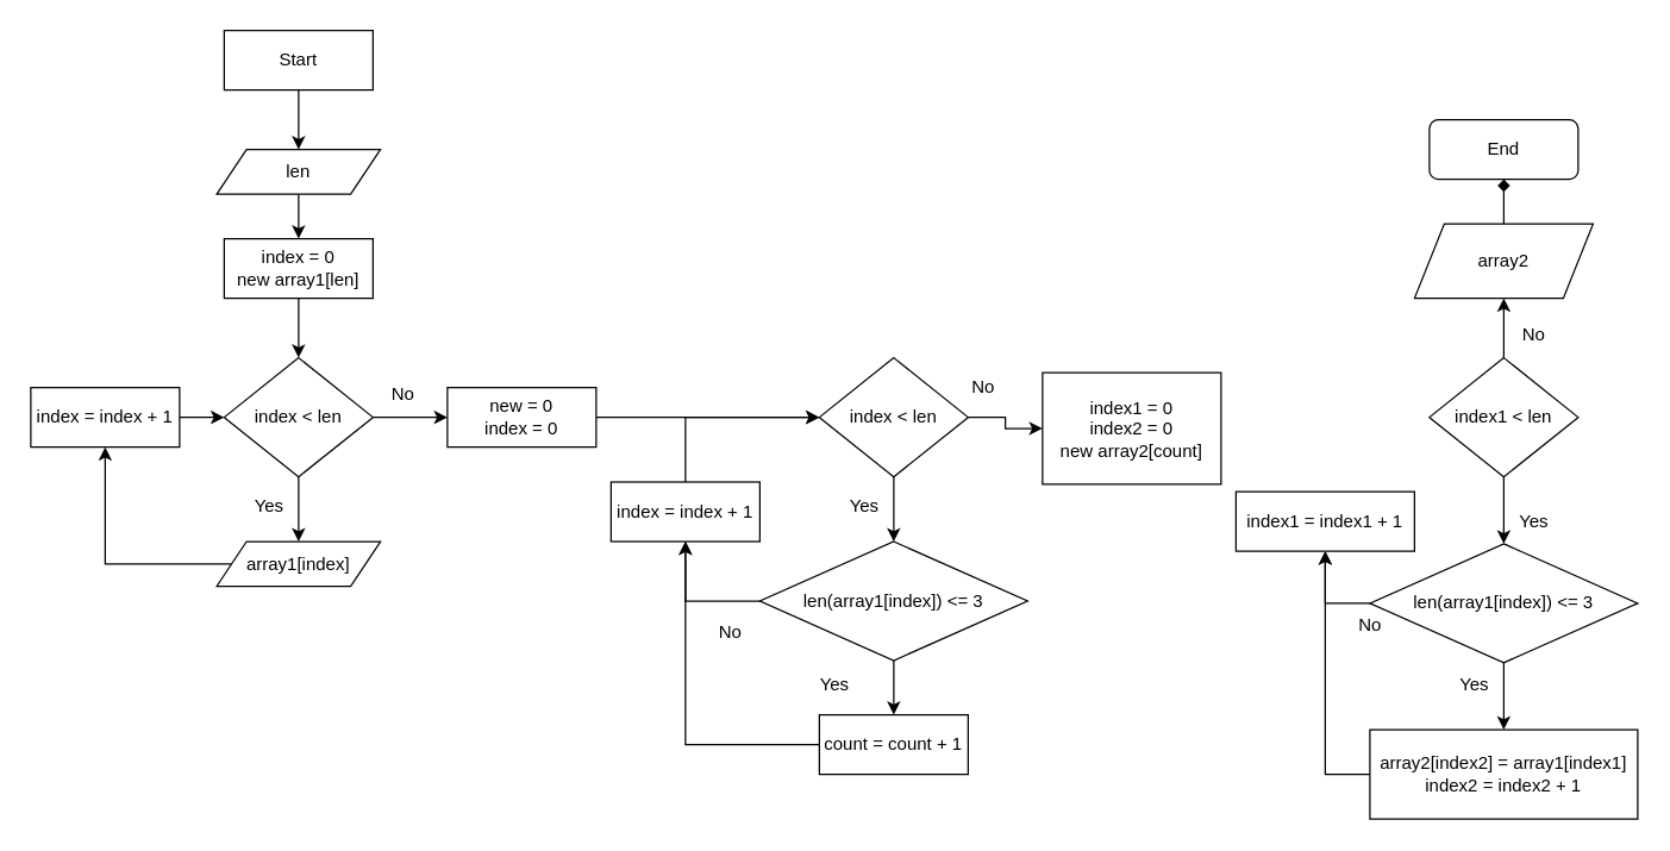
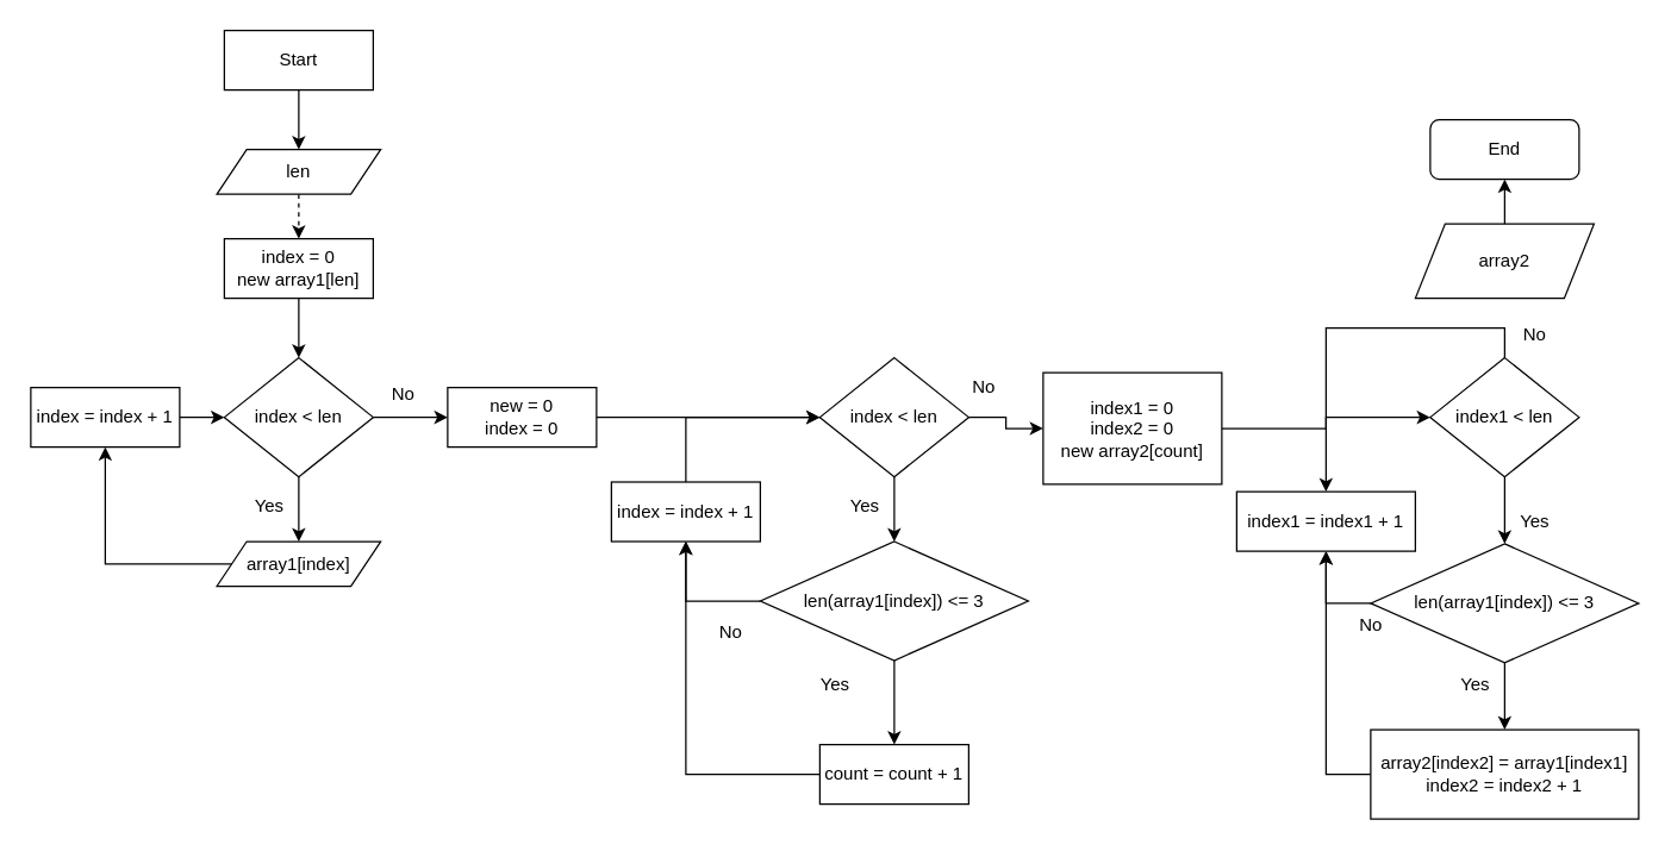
  <mxCell id="0" />
  <mxCell id="1" parent="0" />
  <mxCell id="2" style="edgeStyle=orthogonalEdgeStyle;rounded=0;orthogonalLoop=1;jettySize=auto;html=1;exitX=0.5;exitY=1;exitDx=0;exitDy=0;entryX=0.5;entryY=0;entryDx=0;entryDy=0;" edge="1" parent="1" source="3"><mxGeometry relative="1" as="geometry"><mxPoint x="200" y="100" as="targetPoint" /></mxGeometry></mxCell>
  <mxCell id="3" value="Start" style="whiteSpace=wrap;html=1;rounded=0;" vertex="1" parent="1"><mxGeometry x="150" y="20" width="100" height="40" as="geometry" /></mxCell>
  <mxCell id="4" value="" style="edgeStyle=orthogonalEdgeStyle;rounded=0;orthogonalLoop=1;jettySize=auto;html=1;" edge="1" parent="1" source="5" target="10"><mxGeometry relative="1" as="geometry" /></mxCell>
  <mxCell id="5" value="index = 0&lt;br&gt;new array1[len]" style="rounded=0;whiteSpace=wrap;html=1;" vertex="1" parent="1"><mxGeometry x="150" y="160" width="100" height="40" as="geometry" /></mxCell>
- <mxCell id="6" style="edgeStyle=orthogonalEdgeStyle;rounded=0;orthogonalLoop=1;jettySize=auto;html=1;exitX=0.5;exitY=1;exitDx=0;exitDy=0;entryX=0.5;entryY=0;entryDx=0;entryDy=0;" edge="1" parent="1" source="7" target="5"><mxGeometry relative="1" as="geometry" /></mxCell>
+ <mxCell id="6" style="edgeStyle=orthogonalEdgeStyle;rounded=0;orthogonalLoop=1;jettySize=auto;html=1;exitX=0.5;exitY=1;exitDx=0;exitDy=0;entryX=0.5;entryY=0;entryDx=0;entryDy=0;dashed=1;" edge="1" parent="1" source="7" target="5"><mxGeometry relative="1" as="geometry" /></mxCell>
  <mxCell id="7" value="len" style="shape=parallelogram;perimeter=parallelogramPerimeter;whiteSpace=wrap;html=1;fixedSize=1;" vertex="1" parent="1"><mxGeometry x="145" y="100" width="110" height="30" as="geometry" /></mxCell>
  <mxCell id="8" value="" style="edgeStyle=orthogonalEdgeStyle;rounded=0;orthogonalLoop=1;jettySize=auto;html=1;" edge="1" parent="1" source="10" target="14"><mxGeometry relative="1" as="geometry" /></mxCell>
  <mxCell id="9" style="edgeStyle=orthogonalEdgeStyle;rounded=0;orthogonalLoop=1;jettySize=auto;html=1;exitX=1;exitY=0.5;exitDx=0;exitDy=0;entryX=0;entryY=0.5;entryDx=0;entryDy=0;" edge="1" parent="1" source="10" target="17"><mxGeometry relative="1" as="geometry" /></mxCell>
  <mxCell id="10" value="index &amp;lt; len" style="rhombus;whiteSpace=wrap;html=1;" vertex="1" parent="1"><mxGeometry x="150" y="240" width="100" height="80" as="geometry" /></mxCell>
  <mxCell id="11" value="" style="edgeStyle=orthogonalEdgeStyle;rounded=0;orthogonalLoop=1;jettySize=auto;html=1;" edge="1" parent="1" source="12" target="10"><mxGeometry relative="1" as="geometry" /></mxCell>
  <mxCell id="12" value="index = index + 1" style="rounded=0;whiteSpace=wrap;html=1;" vertex="1" parent="1"><mxGeometry x="20" y="260" width="100" height="40" as="geometry" /></mxCell>
  <mxCell id="13" style="edgeStyle=orthogonalEdgeStyle;rounded=0;orthogonalLoop=1;jettySize=auto;html=1;exitX=0;exitY=0.5;exitDx=0;exitDy=0;entryX=0.5;entryY=1;entryDx=0;entryDy=0;" edge="1" parent="1" source="14" target="12"><mxGeometry relative="1" as="geometry" /></mxCell>
  <mxCell id="14" value="array1[index]" style="shape=parallelogram;perimeter=parallelogramPerimeter;whiteSpace=wrap;html=1;fixedSize=1;" vertex="1" parent="1"><mxGeometry x="145" y="363.5" width="110" height="30" as="geometry" /></mxCell>
  <mxCell id="15" value="Yes" style="text;html=1;align=center;verticalAlign=middle;resizable=0;points=[];autosize=1;strokeColor=none;fillColor=none;" vertex="1" parent="1"><mxGeometry x="160" y="325" width="40" height="30" as="geometry" /></mxCell>
  <mxCell id="16" value="" style="edgeStyle=orthogonalEdgeStyle;rounded=0;orthogonalLoop=1;jettySize=auto;html=1;" edge="1" parent="1" source="17" target="20"><mxGeometry relative="1" as="geometry" /></mxCell>
  <mxCell id="17" value="new = 0&lt;br&gt;index = 0" style="rounded=0;whiteSpace=wrap;html=1;" vertex="1" parent="1"><mxGeometry x="300" y="260" width="100" height="40" as="geometry" /></mxCell>
  <mxCell id="18" value="" style="edgeStyle=orthogonalEdgeStyle;rounded=0;orthogonalLoop=1;jettySize=auto;html=1;" edge="1" parent="1" source="20" target="23"><mxGeometry relative="1" as="geometry" /></mxCell>
  <mxCell id="19" value="" style="edgeStyle=orthogonalEdgeStyle;rounded=0;orthogonalLoop=1;jettySize=auto;html=1;" edge="1" parent="1" source="20" target="31"><mxGeometry relative="1" as="geometry" /></mxCell>
  <mxCell id="20" value="index &amp;lt; len" style="rhombus;whiteSpace=wrap;html=1;" vertex="1" parent="1"><mxGeometry x="550" y="240" width="100" height="80" as="geometry" /></mxCell>
  <mxCell id="21" value="" style="edgeStyle=orthogonalEdgeStyle;rounded=0;orthogonalLoop=1;jettySize=auto;html=1;" edge="1" parent="1" source="23" target="25"><mxGeometry relative="1" as="geometry" /></mxCell>
  <mxCell id="22" style="edgeStyle=orthogonalEdgeStyle;rounded=0;orthogonalLoop=1;jettySize=auto;html=1;exitX=0;exitY=0.5;exitDx=0;exitDy=0;entryX=0.5;entryY=1;entryDx=0;entryDy=0;" edge="1" parent="1" source="23" target="39"><mxGeometry relative="1" as="geometry" /></mxCell>
  <mxCell id="23" value="len(array1[index]) &amp;lt;= 3" style="rhombus;whiteSpace=wrap;html=1;" vertex="1" parent="1"><mxGeometry x="510" y="363.5" width="180" height="80" as="geometry" /></mxCell>
  <mxCell id="24" value="" style="edgeStyle=orthogonalEdgeStyle;rounded=0;orthogonalLoop=1;jettySize=auto;html=1;entryX=0.5;entryY=1;entryDx=0;entryDy=0;" edge="1" parent="1" source="25" target="39"><mxGeometry relative="1" as="geometry" /></mxCell>
- <mxCell id="25" value="count = count + 1" style="rounded=0;whiteSpace=wrap;html=1;" vertex="1" parent="1"><mxGeometry x="550" y="480" width="100" height="40" as="geometry" /></mxCell>
+ <mxCell id="25" value="count = count + 1" style="rounded=0;whiteSpace=wrap;html=1;" vertex="1" parent="1"><mxGeometry x="550" y="500" width="100" height="40" as="geometry" /></mxCell>
  <mxCell id="26" value="Yes" style="text;html=1;align=center;verticalAlign=middle;resizable=0;points=[];autosize=1;strokeColor=none;fillColor=none;" vertex="1" parent="1"><mxGeometry x="540" y="445" width="40" height="30" as="geometry" /></mxCell>
  <mxCell id="27" value="No" style="text;html=1;align=center;verticalAlign=middle;resizable=0;points=[];autosize=1;strokeColor=none;fillColor=none;" vertex="1" parent="1"><mxGeometry x="470" y="410" width="40" height="30" as="geometry" /></mxCell>
  <mxCell id="28" value="No" style="text;html=1;align=center;verticalAlign=middle;resizable=0;points=[];autosize=1;strokeColor=none;fillColor=none;" vertex="1" parent="1"><mxGeometry x="250" y="250" width="40" height="30" as="geometry" /></mxCell>
  <mxCell id="29" value="Yes" style="text;html=1;align=center;verticalAlign=middle;resizable=0;points=[];autosize=1;strokeColor=none;fillColor=none;" vertex="1" parent="1"><mxGeometry x="560" y="325" width="40" height="30" as="geometry" /></mxCell>
+ <mxCell id="30" value="" style="edgeStyle=orthogonalEdgeStyle;rounded=0;orthogonalLoop=1;jettySize=auto;html=1;exitX=1;exitY=0.5;exitDx=0;exitDy=0;" edge="1" parent="1" source="31" target="34"><mxGeometry relative="1" as="geometry"><mxPoint x="910" y="280" as="sourcePoint" /></mxGeometry></mxCell>
  <mxCell id="31" value="index1 = 0&lt;br&gt;index2 = 0&lt;br&gt;new array2[count]" style="rounded=0;whiteSpace=wrap;html=1;" vertex="1" parent="1"><mxGeometry x="700" y="250" width="120" height="75" as="geometry" /></mxCell>
  <mxCell id="32" value="" style="edgeStyle=orthogonalEdgeStyle;rounded=0;orthogonalLoop=1;jettySize=auto;html=1;" edge="1" parent="1" source="34" target="37"><mxGeometry relative="1" as="geometry" /></mxCell>
- <mxCell id="33" style="edgeStyle=orthogonalEdgeStyle;rounded=0;orthogonalLoop=1;jettySize=auto;html=1;exitX=0.5;exitY=0;exitDx=0;exitDy=0;entryX=0.5;entryY=1;entryDx=0;entryDy=0;" edge="1" parent="1" source="34" target="50"><mxGeometry relative="1" as="geometry" /></mxCell>
+ <mxCell id="33" style="edgeStyle=orthogonalEdgeStyle;rounded=0;orthogonalLoop=1;jettySize=auto;html=1;exitX=0.5;exitY=0;exitDx=0;exitDy=0;" edge="1" parent="1" source="34" target="40"><mxGeometry relative="1" as="geometry" /></mxCell>
  <mxCell id="34" value="index1 &amp;lt; len" style="rhombus;whiteSpace=wrap;html=1;" vertex="1" parent="1"><mxGeometry x="960" y="240" width="100" height="80" as="geometry" /></mxCell>
  <mxCell id="35" style="edgeStyle=orthogonalEdgeStyle;rounded=0;orthogonalLoop=1;jettySize=auto;html=1;exitX=0;exitY=0.5;exitDx=0;exitDy=0;entryX=0.5;entryY=1;entryDx=0;entryDy=0;" edge="1" parent="1" source="37" target="40"><mxGeometry relative="1" as="geometry" /></mxCell>
  <mxCell id="36" style="edgeStyle=orthogonalEdgeStyle;rounded=0;orthogonalLoop=1;jettySize=auto;html=1;exitX=0.5;exitY=1;exitDx=0;exitDy=0;entryX=0.5;entryY=0;entryDx=0;entryDy=0;" edge="1" parent="1" source="37" target="46"><mxGeometry relative="1" as="geometry" /></mxCell>
  <mxCell id="37" value="len(array1[index]) &amp;lt;= 3" style="rhombus;whiteSpace=wrap;html=1;" vertex="1" parent="1"><mxGeometry x="920" y="365" width="180" height="80" as="geometry" /></mxCell>
  <mxCell id="38" style="edgeStyle=orthogonalEdgeStyle;rounded=0;orthogonalLoop=1;jettySize=auto;html=1;exitX=0.5;exitY=0;exitDx=0;exitDy=0;entryX=0;entryY=0.5;entryDx=0;entryDy=0;" edge="1" parent="1" source="39" target="20"><mxGeometry relative="1" as="geometry" /></mxCell>
  <mxCell id="39" value="index = index + 1" style="rounded=0;whiteSpace=wrap;html=1;" vertex="1" parent="1"><mxGeometry x="410" y="323.5" width="100" height="40" as="geometry" /></mxCell>
  <mxCell id="40" value="index1 = index1 + 1" style="rounded=0;whiteSpace=wrap;html=1;" vertex="1" parent="1"><mxGeometry x="830" y="330" width="120" height="40" as="geometry" /></mxCell>
  <mxCell id="41" value="No" style="text;html=1;align=center;verticalAlign=middle;resizable=0;points=[];autosize=1;strokeColor=none;fillColor=none;" vertex="1" parent="1"><mxGeometry x="900" y="405" width="40" height="30" as="geometry" /></mxCell>
  <mxCell id="42" value="Yes" style="text;html=1;align=center;verticalAlign=middle;resizable=0;points=[];autosize=1;strokeColor=none;fillColor=none;" vertex="1" parent="1"><mxGeometry x="1010" y="335" width="40" height="30" as="geometry" /></mxCell>
  <mxCell id="43" value="End" style="rounded=1;whiteSpace=wrap;html=1;" vertex="1" parent="1"><mxGeometry x="960" y="80" width="100" height="40" as="geometry" /></mxCell>
  <mxCell id="44" value="No" style="text;html=1;align=center;verticalAlign=middle;resizable=0;points=[];autosize=1;strokeColor=none;fillColor=none;" vertex="1" parent="1"><mxGeometry x="1010" y="210" width="40" height="30" as="geometry" /></mxCell>
  <mxCell id="45" style="edgeStyle=orthogonalEdgeStyle;rounded=0;orthogonalLoop=1;jettySize=auto;html=1;exitX=0;exitY=0.5;exitDx=0;exitDy=0;entryX=0.5;entryY=1;entryDx=0;entryDy=0;" edge="1" parent="1" source="46" target="40"><mxGeometry relative="1" as="geometry" /></mxCell>
  <mxCell id="46" value="array2[index2] = array1[index1]&lt;br&gt;index2 = index2 + 1" style="rounded=0;whiteSpace=wrap;html=1;" vertex="1" parent="1"><mxGeometry x="920" y="490" width="180" height="60" as="geometry" /></mxCell>
  <mxCell id="47" value="Yes" style="text;html=1;align=center;verticalAlign=middle;resizable=0;points=[];autosize=1;strokeColor=none;fillColor=none;" vertex="1" parent="1"><mxGeometry x="970" y="445" width="40" height="30" as="geometry" /></mxCell>
  <mxCell id="48" value="No" style="text;html=1;align=center;verticalAlign=middle;resizable=0;points=[];autosize=1;strokeColor=none;fillColor=none;" vertex="1" parent="1"><mxGeometry x="640" y="245" width="40" height="30" as="geometry" /></mxCell>
- <mxCell id="49" value="" style="edgeStyle=orthogonalEdgeStyle;rounded=0;orthogonalLoop=1;jettySize=auto;html=1;endArrow=diamond;" edge="1" parent="1" source="50" target="43"><mxGeometry relative="1" as="geometry" /></mxCell>
+ <mxCell id="49" value="" style="edgeStyle=orthogonalEdgeStyle;rounded=0;orthogonalLoop=1;jettySize=auto;html=1;" edge="1" parent="1" source="50" target="43"><mxGeometry relative="1" as="geometry" /></mxCell>
  <mxCell id="50" value="array2" style="shape=parallelogram;perimeter=parallelogramPerimeter;whiteSpace=wrap;html=1;fixedSize=1;" vertex="1" parent="1"><mxGeometry x="950" y="150" width="120" height="50" as="geometry" /></mxCell>
